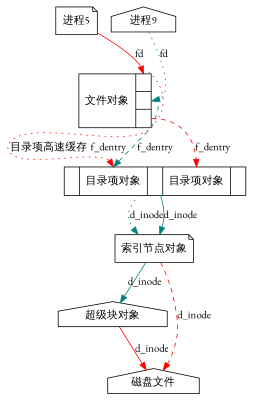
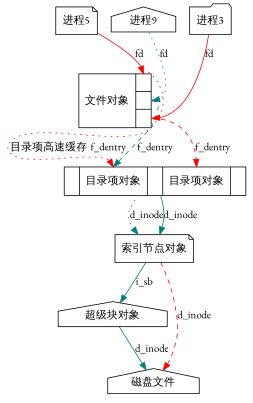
  digraph {
    fontname="EB Garamond"
    node [fontname="EB Garamond" shape=house]
    edge [color=teal fontname="EB Garamond" style=solid]
    n1 [label="进程5" shape=note]
    n2 [label="<f4>文件对象|{<f0>|<f1>|<f2>}" shape=record]
    n3 [label="<f0> | <f1> 目录项对象 | <f2> | <f3> 目录项对象 | <f4> " shape=record]
    n4 [label="进程9"]
+   "进程3" [shape=folder]
    "索引节点对象" [shape=note]
    "超级块对象"
    "磁盘文件"
    n1 -> n2 [color=red headport=f0 label=fd]
    n2 -> n3 [color=red headport=f1 label="目录项高速缓存 f_dentry" style=dotted tailport=f0]
    n2 -> n3 [headport=f1 label=f_dentry style=dashed tailport=f1]
    n2 -> n3 [color=red headport=f3 label=f_dentry style=dashed tailport=f2]
    n3 -> "索引节点对象" [label=d_inode style=dotted]
    n3 -> "索引节点对象" [label=d_inode]
    n4 -> n2 [headport=f1 label=fd style=dotted]
-   "索引节点对象" -> "超级块对象" [label=d_inode]
+   "进程3" -> n2 [color=red headport=f2 label=fd]
+   "索引节点对象" -> "超级块对象" [label=i_sb]
    "索引节点对象" -> "磁盘文件" [color=red label=d_inode style=dashed]
-   "超级块对象" -> "磁盘文件" [color=red label=d_inode]
+   "超级块对象" -> "磁盘文件" [label=d_inode]
  }
